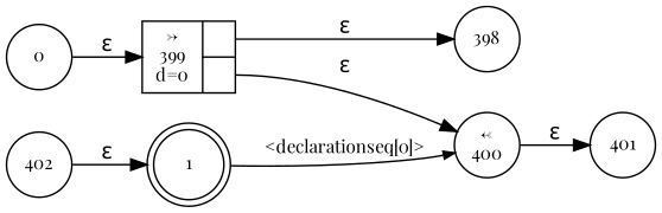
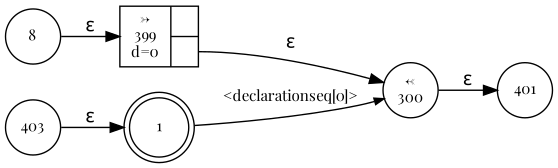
  digraph {
    fontname="Playfair Display"
    rankdir=LR
    node [fixedsize=true fontname="Playfair Display" fontsize=11 shape=circle peripheries=1]
    edge [fontname="Playfair Display"]
    n1 [label=1 shape=doublecircle width=.6 peripheries=""]
-   n2 [label="&larr;\n400" width=.55]
-   n3 [label=0 width=.55]
+   n2 [label="&larr;\n300" width=.55]
+   n3 [label=8 width=.55]
    n4 [fixedsize=false label="{&rarr;\n399\nd=0|{<p0>|<p1>}}" shape=record]
-   n5 [label=398 width=.55]
    n6 [label=401 width=.55]
-   n7 [label=402 width=.55]
+   n7 [label=403 width=.55]
    n1 -> n2 [arrowhead=normal arrowsize=.7 fontsize=11 label="<declarationseq[0]>"]
    n2 -> n6 [label="&epsilon;"]
    n3 -> n4 [label="&epsilon;"]
    n4 -> n2 [label="&epsilon;" tailport=p1]
-   n4 -> n5 [label="&epsilon;" tailport=p0]
    n7 -> n1 [label="&epsilon;"]
  }
